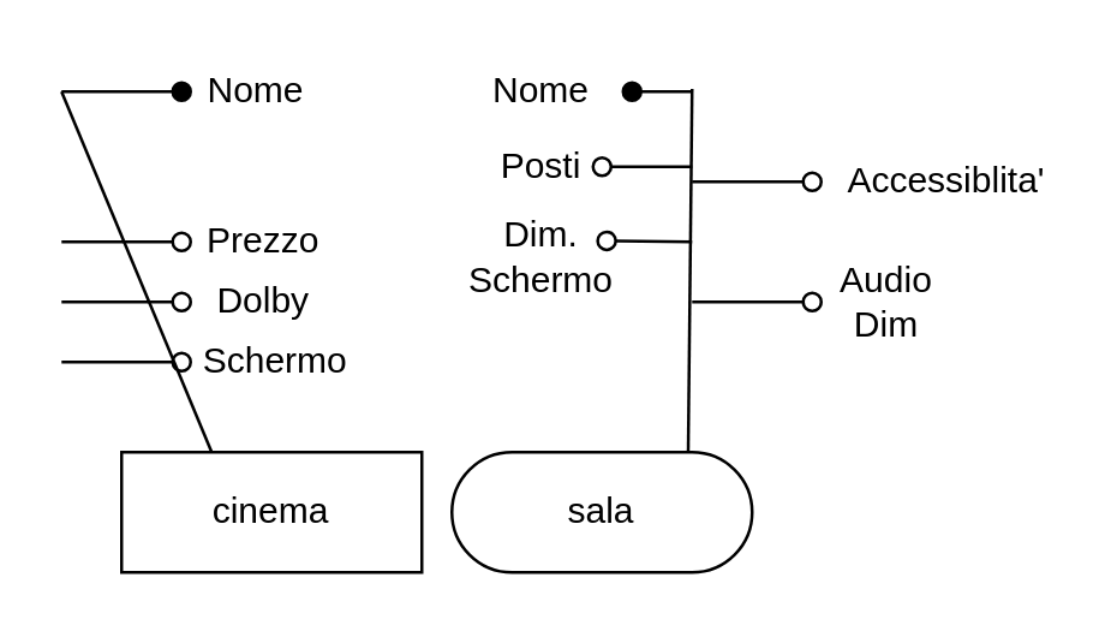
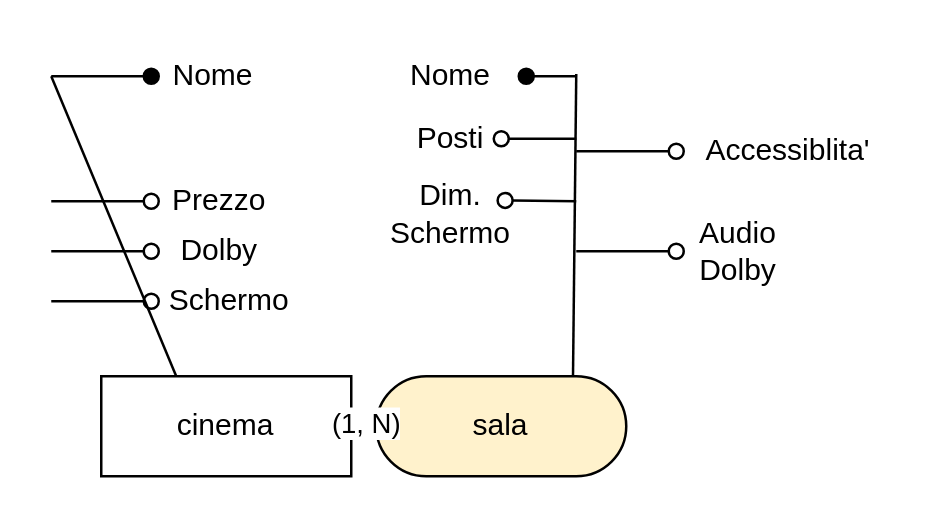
  <mxCell id="0" />
  <mxCell id="1" parent="0" />
  <mxCell id="2" value="&lt;div&gt;cinema&lt;/div&gt;" style="whiteSpace=wrap;html=1;align=center;" vertex="1" parent="1"><mxGeometry x="40" y="150" width="100" height="40" as="geometry" /></mxCell>
- <mxCell id="3" value="sala" style="whiteSpace=wrap;html=1;align=center;rounded=1;arcSize=50;" vertex="1" parent="1"><mxGeometry x="150" y="150" width="100" height="40" as="geometry" /></mxCell>
+ <mxCell id="3" value="sala" style="whiteSpace=wrap;html=1;align=center;rounded=1;arcSize=50;fillColor=#fff2cc;" vertex="1" parent="1"><mxGeometry x="150" y="150" width="100" height="40" as="geometry" /></mxCell>
+ <mxCell id="4" value="" style="endArrow=none;html=1;rounded=0;exitX=1;exitY=0.5;exitDx=0;exitDy=0;entryX=0;entryY=0.5;entryDx=0;entryDy=0;" edge="1" parent="1" source="2" target="3"><mxGeometry relative="1" as="geometry"><mxPoint x="30" y="180" as="sourcePoint" /><mxPoint x="190" y="180" as="targetPoint" /></mxGeometry></mxCell>
+ <mxCell id="5" value="(1, N)" style="edgeLabel;html=1;align=center;verticalAlign=middle;resizable=0;points=[];" vertex="1" connectable="0" parent="4"><mxGeometry x="0.051" y="2" relative="1" as="geometry"><mxPoint as="offset" /></mxGeometry></mxCell>
  <mxCell id="6" value="" style="endArrow=none;html=1;rounded=0;entryX=0.3;entryY=0;entryDx=0;entryDy=0;entryPerimeter=0;" edge="1" parent="1" target="2"><mxGeometry width="50" height="50" relative="1" as="geometry"><mxPoint x="20" y="30" as="sourcePoint" /><mxPoint x="120" y="120" as="targetPoint" /></mxGeometry></mxCell>
  <mxCell id="7" value="" style="endArrow=oval;html=1;rounded=0;endFill=0;" edge="1" parent="1"><mxGeometry width="50" height="50" relative="1" as="geometry"><mxPoint x="20" y="100" as="sourcePoint" /><mxPoint x="60" y="100" as="targetPoint" /></mxGeometry></mxCell>
  <mxCell id="8" value="" style="endArrow=oval;html=1;rounded=0;endFill=0;" edge="1" parent="1"><mxGeometry width="50" height="50" relative="1" as="geometry"><mxPoint x="20" y="120" as="sourcePoint" /><mxPoint x="60" y="120" as="targetPoint" /></mxGeometry></mxCell>
  <mxCell id="9" value="&lt;div&gt;Nome&lt;/div&gt;" style="text;html=1;align=center;verticalAlign=middle;whiteSpace=wrap;rounded=0;" vertex="1" parent="1"><mxGeometry x="60" y="20" width="50" height="20" as="geometry" /></mxCell>
  <mxCell id="10" value="&lt;div&gt;Dolby&lt;/div&gt;" style="text;html=1;align=center;verticalAlign=middle;whiteSpace=wrap;rounded=0;" vertex="1" parent="1"><mxGeometry x="65" y="90" width="45" height="20" as="geometry" /></mxCell>
  <mxCell id="11" value="Schermo" style="text;html=1;align=center;verticalAlign=middle;whiteSpace=wrap;rounded=0;" vertex="1" parent="1"><mxGeometry x="60" y="110" width="62.5" height="20" as="geometry" /></mxCell>
  <mxCell id="12" value="" style="endArrow=oval;html=1;rounded=0;endFill=1;entryX=0;entryY=0.5;entryDx=0;entryDy=0;" edge="1" parent="1" target="9"><mxGeometry width="50" height="50" relative="1" as="geometry"><mxPoint x="20" y="30" as="sourcePoint" /><mxPoint x="140" y="60" as="targetPoint" /></mxGeometry></mxCell>
  <mxCell id="13" value="" style="endArrow=oval;html=1;rounded=0;endFill=0;" edge="1" parent="1"><mxGeometry width="50" height="50" relative="1" as="geometry"><mxPoint x="20" y="80" as="sourcePoint" /><mxPoint x="60" y="80" as="targetPoint" /></mxGeometry></mxCell>
  <mxCell id="14" value="Prezzo" style="text;html=1;align=center;verticalAlign=middle;whiteSpace=wrap;rounded=0;" vertex="1" parent="1"><mxGeometry x="65" y="70" width="45" height="20" as="geometry" /></mxCell>
  <mxCell id="15" value="" style="endArrow=none;html=1;rounded=0;exitX=0.787;exitY=0.022;exitDx=0;exitDy=0;exitPerimeter=0;" edge="1" parent="1"><mxGeometry width="50" height="50" relative="1" as="geometry"><mxPoint x="228.7" y="150" as="sourcePoint" /><mxPoint x="230" y="29.12" as="targetPoint" /></mxGeometry></mxCell>
  <mxCell id="16" value="" style="endArrow=oval;html=1;rounded=0;endFill=1;" edge="1" parent="1"><mxGeometry width="50" height="50" relative="1" as="geometry"><mxPoint x="230" y="30" as="sourcePoint" /><mxPoint x="210" y="30" as="targetPoint" /></mxGeometry></mxCell>
  <mxCell id="17" value="Nome" style="text;html=1;align=center;verticalAlign=middle;whiteSpace=wrap;rounded=0;" vertex="1" parent="1"><mxGeometry x="160" y="22.5" width="40" height="15" as="geometry" /></mxCell>
  <mxCell id="18" value="Posti" style="text;html=1;align=center;verticalAlign=middle;whiteSpace=wrap;rounded=0;" vertex="1" parent="1"><mxGeometry x="160" y="50" width="40" height="10" as="geometry" /></mxCell>
  <mxCell id="19" value="Dim. Schermo" style="text;html=1;align=center;verticalAlign=middle;whiteSpace=wrap;rounded=0;" vertex="1" parent="1"><mxGeometry x="155" y="80" width="50" height="10" as="geometry" /></mxCell>
  <mxCell id="20" value="Accessiblita'" style="text;html=1;align=center;verticalAlign=middle;whiteSpace=wrap;rounded=0;" vertex="1" parent="1"><mxGeometry x="280" y="50" width="70" height="20" as="geometry" /></mxCell>
- <mxCell id="21" value="Audio Dim" style="text;html=1;align=center;verticalAlign=middle;whiteSpace=wrap;rounded=0;" vertex="1" parent="1"><mxGeometry x="270" y="95" width="50" height="10" as="geometry" /></mxCell>
+ <mxCell id="21" value="Audio Dolby" style="text;html=1;align=center;verticalAlign=middle;whiteSpace=wrap;rounded=0;" vertex="1" parent="1"><mxGeometry x="270" y="95" width="50" height="10" as="geometry" /></mxCell>
  <mxCell id="22" value="" style="endArrow=oval;html=1;rounded=0;entryX=1;entryY=0.5;entryDx=0;entryDy=0;endFill=0;" edge="1" parent="1" target="18"><mxGeometry width="50" height="50" relative="1" as="geometry"><mxPoint x="230" y="55" as="sourcePoint" /><mxPoint x="210" y="80" as="targetPoint" /></mxGeometry></mxCell>
  <mxCell id="23" value="" style="endArrow=oval;html=1;rounded=0;entryX=0.931;entryY=-0.035;entryDx=0;entryDy=0;entryPerimeter=0;endFill=0;" edge="1" parent="1" target="19"><mxGeometry width="50" height="50" relative="1" as="geometry"><mxPoint x="230" y="80" as="sourcePoint" /><mxPoint x="210" y="80" as="targetPoint" /></mxGeometry></mxCell>
  <mxCell id="24" value="" style="endArrow=oval;html=1;rounded=0;entryX=0;entryY=0.5;entryDx=0;entryDy=0;endFill=0;" edge="1" parent="1" target="21"><mxGeometry width="50" height="50" relative="1" as="geometry"><mxPoint x="230" y="100" as="sourcePoint" /><mxPoint x="210" y="80" as="targetPoint" /></mxGeometry></mxCell>
  <mxCell id="25" value="" style="endArrow=oval;html=1;rounded=0;entryX=0;entryY=0.5;entryDx=0;entryDy=0;endFill=0;" edge="1" parent="1"><mxGeometry width="50" height="50" relative="1" as="geometry"><mxPoint x="230" y="60" as="sourcePoint" /><mxPoint x="270" y="60" as="targetPoint" /></mxGeometry></mxCell>
